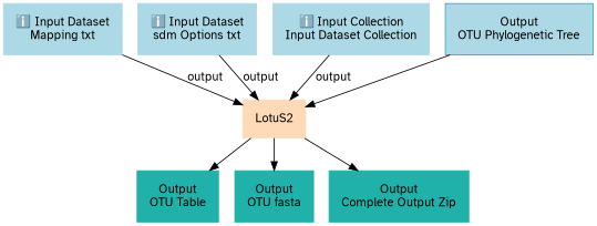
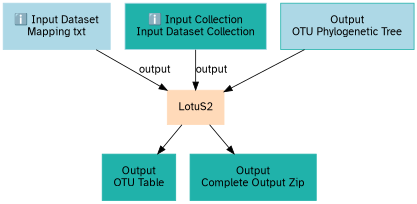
  digraph {
    node [color=lightseagreen fontname="Atkinson Hyperlegible" margin="0.2,0.2" shape=box style=filled]
    edge [fontname="Atkinson Hyperlegible"]
    n1 [color=lightblue label="ℹ️ Input Dataset\nMapping txt"]
    n2 [color=peachpuff label=LotuS2]
    n3 [label="Output\nOTU Table"]
-   n4 [label="Output\nOTU fasta"]
    n5 [label="Output\nComplete Output Zip"]
-   n6 [color=lightblue label="ℹ️ Input Dataset\nsdm Options txt"]
-   n7 [color=lightblue label="ℹ️ Input Collection\nInput Dataset Collection"]
+   n7 [color=lightblue label="ℹ️ Input Collection\nInput Dataset Collection" fillcolor=lightseagreen]
    n8 [fillcolor=lightblue label="Output\nOTU Phylogenetic Tree"]
    n1 -> n2 [label=output]
    n2 -> n3
-   n2 -> n4
    n2 -> n5
-   n6 -> n2 [label=output]
    n7 -> n2 [label=output]
    n8 -> n2
  }
